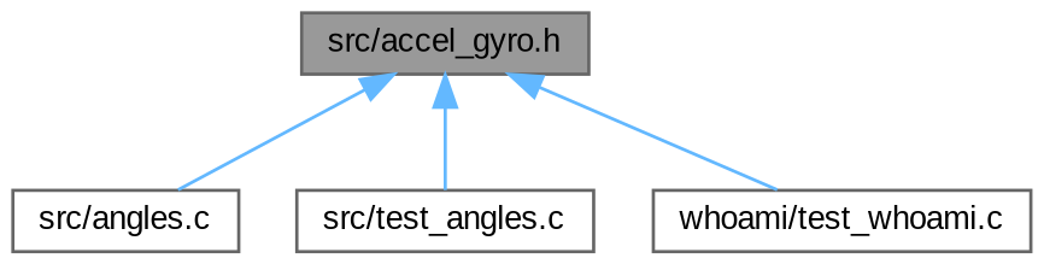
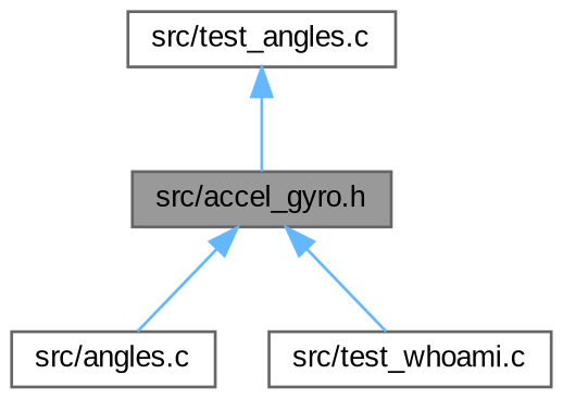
  digraph {
    fontname="Liberation Sans"
    node [color=grey40 fillcolor=white fontname="Liberation Sans" fontsize=10 shape=box style=filled]
    edge [color=steelblue1 dir=back fontname="Liberation Sans" fontsize=10 labelfontname=Helvetica labelfontsize=10 style=solid]
    n1 [color=gray40 fillcolor=grey60 fontcolor=black height=0.2 label="src/accel_gyro.h" width=0.4]
    n2 [height=0.2 label="src/angles.c" width=0.4]
    n3 [height=0.2 label="src/test_angles.c" width=0.4]
-   n4 [height=0.2 label="whoami/test_whoami.c" width=0.4]
+   n4 [height=0.2 label="src/test_whoami.c" width=0.4]
    n1 -> n2
-   n1 -> n3
+   n3 -> n1
    n1 -> n4
  }
